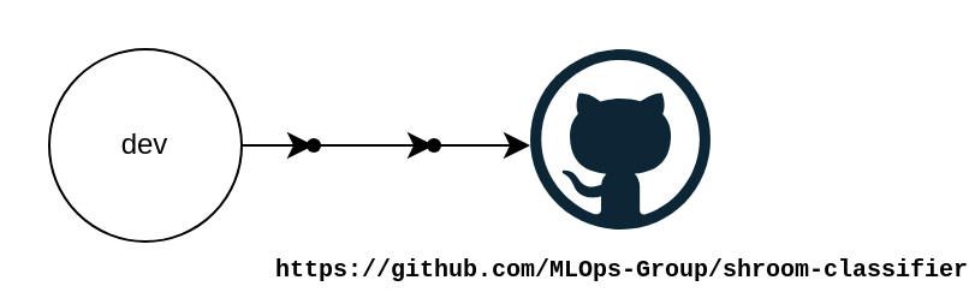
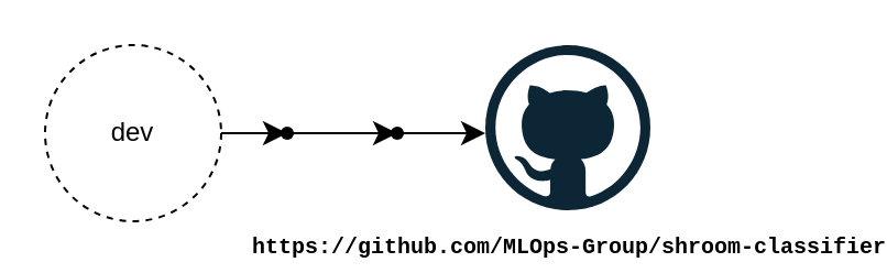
  <mxCell id="0" />
  <mxCell id="1" parent="0" />
  <mxCell id="2" value="&lt;div style=&quot;line-height: 19px;&quot;&gt;&lt;font size=&quot;1&quot; face=&quot;Consolas, Courier New, monospace&quot;&gt;https://github.com/MLOps-Group/shroom-classifier&lt;/font&gt;&lt;br&gt;&lt;/div&gt;" style="dashed=0;outlineConnect=0;html=1;align=center;labelPosition=center;verticalLabelPosition=bottom;verticalAlign=top;shape=mxgraph.weblogos.github;labelBackgroundColor=none;fontColor=default;fontStyle=1" vertex="1" parent="1"><mxGeometry x="220" y="20" width="75" height="75" as="geometry" /></mxCell>
- <mxCell id="3" value="dev" style="ellipse;whiteSpace=wrap;html=1;aspect=fixed;" vertex="1" parent="1"><mxGeometry x="20" y="20" width="80" height="80" as="geometry" /></mxCell>
+ <mxCell id="3" value="dev" style="ellipse;whiteSpace=wrap;html=1;aspect=fixed;dashed=1;" vertex="1" parent="1"><mxGeometry x="20" y="20" width="80" height="80" as="geometry" /></mxCell>
  <mxCell id="4" value="" style="edgeStyle=segmentEdgeStyle;endArrow=classic;html=1;curved=0;rounded=0;endSize=8;startSize=8;exitDx=0;exitDy=0;" edge="1" parent="1" source="8" target="2"><mxGeometry width="50" height="50" relative="1" as="geometry"><mxPoint x="160" y="50" as="sourcePoint" /><mxPoint x="210" y="0" as="targetPoint" /></mxGeometry></mxCell>
  <mxCell id="5" value="" style="edgeStyle=segmentEdgeStyle;endArrow=classic;html=1;curved=0;rounded=0;endSize=8;startSize=8;exitX=1;exitY=0.5;exitDx=0;exitDy=0;" edge="1" parent="1" source="3" target="6"><mxGeometry width="50" height="50" relative="1" as="geometry"><mxPoint x="100" y="60" as="sourcePoint" /><mxPoint x="230" y="60" as="targetPoint" /></mxGeometry></mxCell>
  <mxCell id="6" value="" style="shape=waypoint;sketch=0;fillStyle=solid;size=6;pointerEvents=1;points=[];fillColor=none;resizable=0;rotatable=0;perimeter=centerPerimeter;snapToPoint=1;" vertex="1" parent="1"><mxGeometry x="120" y="50" width="20" height="20" as="geometry" /></mxCell>
  <mxCell id="7" value="" style="edgeStyle=segmentEdgeStyle;endArrow=classic;html=1;curved=0;rounded=0;endSize=8;startSize=8;exitDx=0;exitDy=0;" edge="1" parent="1" source="6" target="8"><mxGeometry width="50" height="50" relative="1" as="geometry"><mxPoint x="130" y="60" as="sourcePoint" /><mxPoint x="230" y="60" as="targetPoint" /></mxGeometry></mxCell>
  <mxCell id="8" value="" style="shape=waypoint;sketch=0;fillStyle=solid;size=6;pointerEvents=1;points=[];fillColor=none;resizable=0;rotatable=0;perimeter=centerPerimeter;snapToPoint=1;" vertex="1" parent="1"><mxGeometry x="170" y="50" width="20" height="20" as="geometry" /></mxCell>
